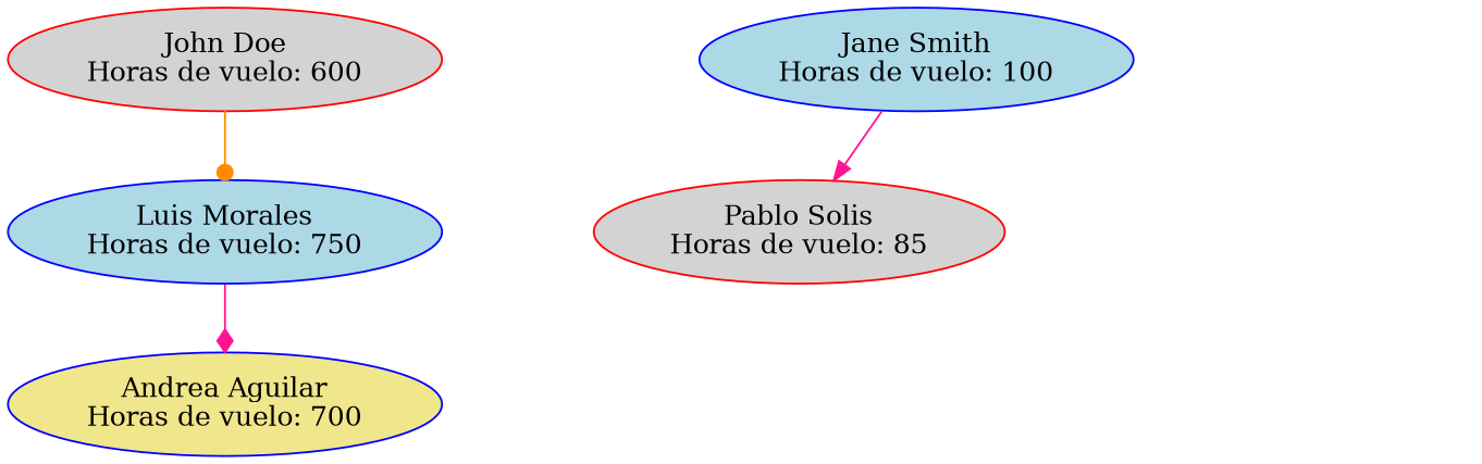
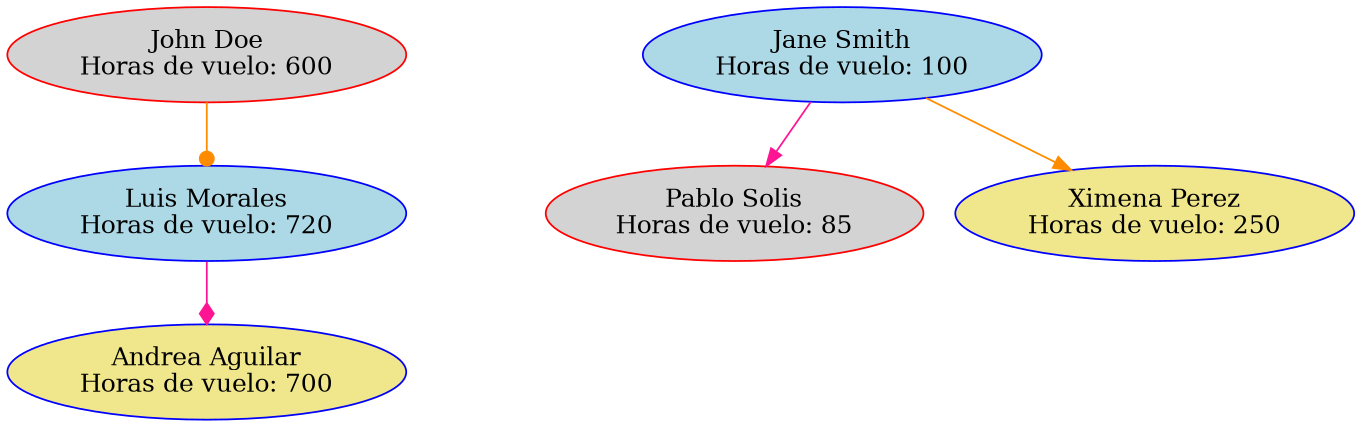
  digraph {
    node [color=blue fillcolor=lightgrey style=filled]
    edge [arrowhead=normal color=darkorange]
    n1 [color=red label="John Doe\nHoras de vuelo: 600"]
-   n2 [fillcolor=lightblue label="Luis Morales\nHoras de vuelo: 750"]
+   n2 [fillcolor=lightblue label="Luis Morales\nHoras de vuelo: 720"]
    n3 [fillcolor=lightblue label="Jane Smith\nHoras de vuelo: 100"]
    n4 [color=red label="Pablo Solis\nHoras de vuelo: 85"]
+   n5 [fillcolor=khaki label="Ximena Perez\nHoras de vuelo: 250"]
    n6 [fillcolor=khaki label="Andrea Aguilar\nHoras de vuelo: 700"]
    n1 -> n2 [arrowhead=dot]
    n2 -> n6 [arrowhead=diamond color=deeppink]
    n3 -> n4 [color=deeppink]
+   n3 -> n5
  }
